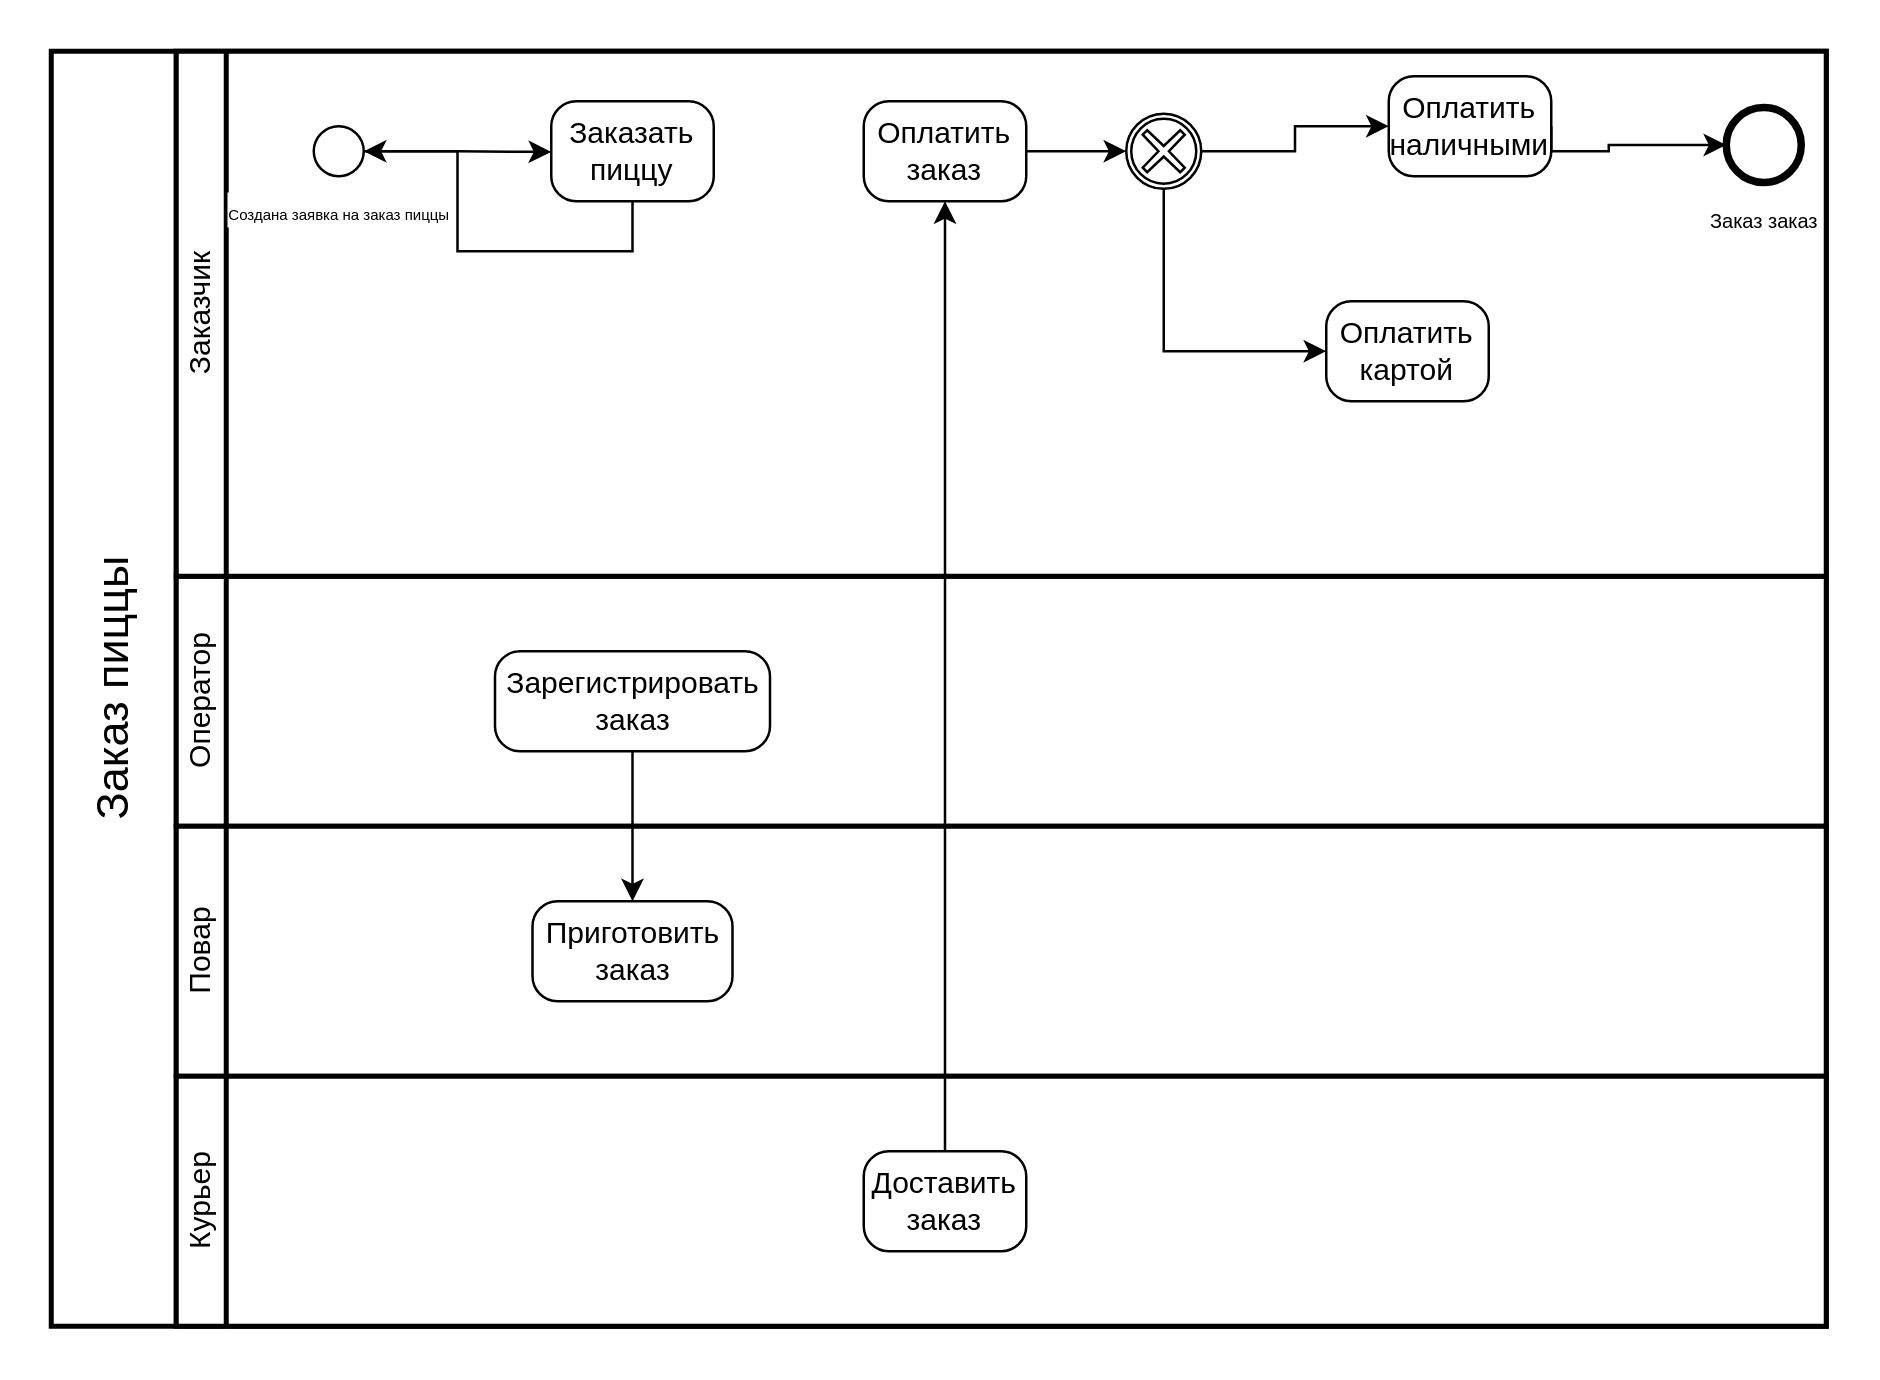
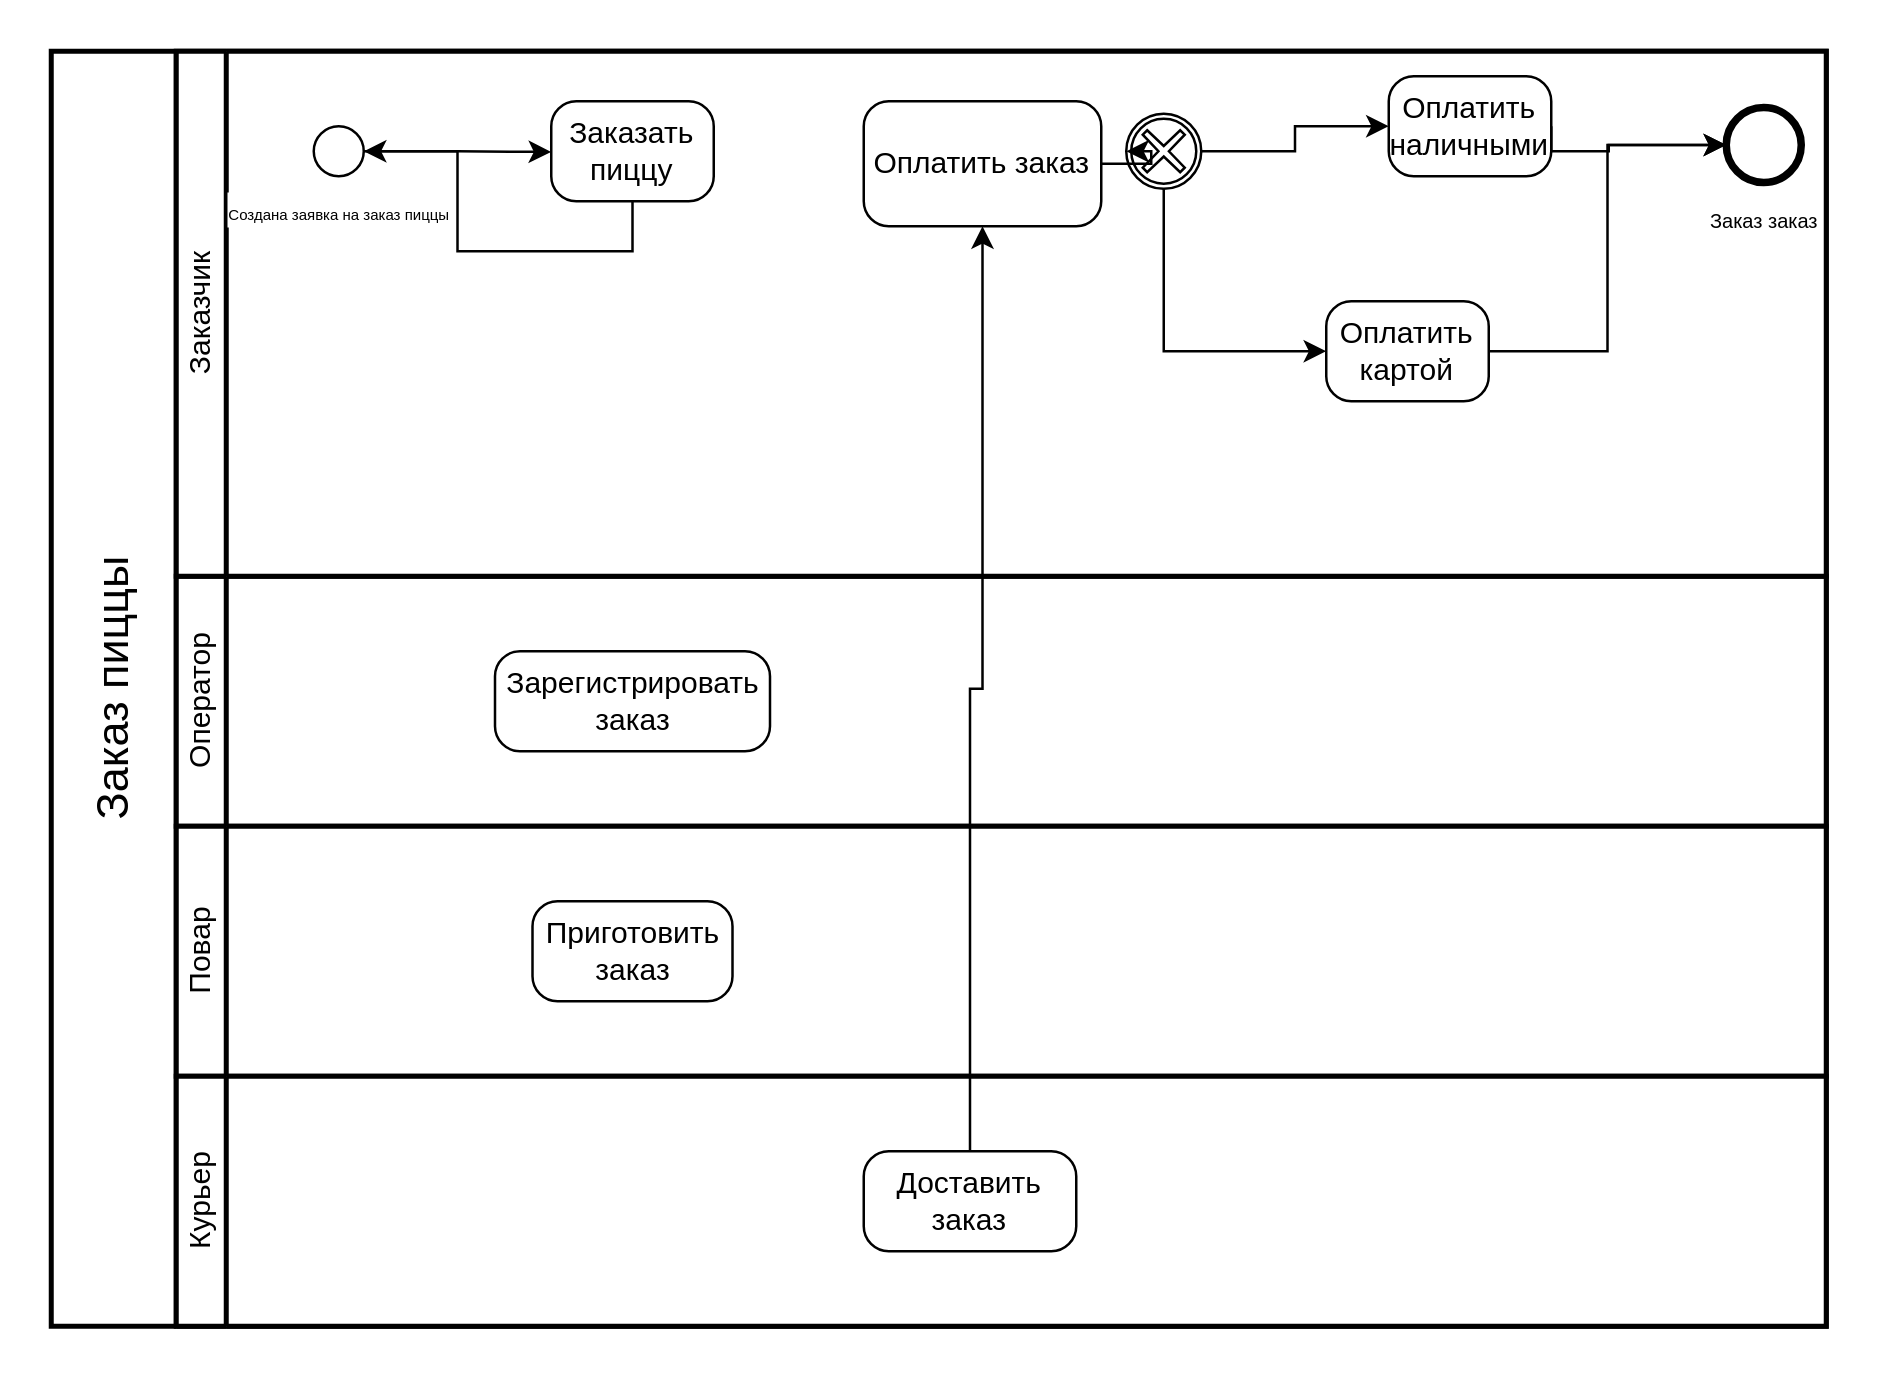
  <mxCell id="0" />
  <mxCell id="1" parent="0" />
  <mxCell id="2" value="&lt;font style=&quot;font-size: 18px;&quot;&gt;Заказ пиццы&lt;/font&gt;" style="swimlane;html=1;startSize=50;fontStyle=0;collapsible=0;horizontal=0;swimlaneLine=1;swimlaneFillColor=#ffffff;strokeWidth=2;whiteSpace=wrap;" vertex="1" parent="1"><mxGeometry x="20" y="20" width="710" height="510" as="geometry" /></mxCell>
  <mxCell id="3" value="Оператор" style="swimlane;html=1;startSize=20;fontStyle=0;collapsible=0;horizontal=0;swimlaneLine=1;swimlaneFillColor=#ffffff;strokeWidth=2;whiteSpace=wrap;" vertex="1" parent="2"><mxGeometry x="50" y="210" width="660" height="100" as="geometry" /></mxCell>
  <mxCell id="4" value="Зарегистрировать заказ" style="points=[[0.25,0,0],[0.5,0,0],[0.75,0,0],[1,0.25,0],[1,0.5,0],[1,0.75,0],[0.75,1,0],[0.5,1,0],[0.25,1,0],[0,0.75,0],[0,0.5,0],[0,0.25,0]];shape=mxgraph.bpmn.task;whiteSpace=wrap;rectStyle=rounded;size=10;html=1;container=1;expand=0;collapsible=0;taskMarker=abstract;" vertex="1" parent="3"><mxGeometry x="127.5" y="30" width="110" height="40" as="geometry" /></mxCell>
  <mxCell id="5" value="Заказчик" style="swimlane;html=1;startSize=20;fontStyle=0;collapsible=0;horizontal=0;swimlaneLine=1;swimlaneFillColor=#ffffff;strokeWidth=2;whiteSpace=wrap;" vertex="1" parent="2"><mxGeometry x="50" width="660" height="210" as="geometry" /></mxCell>
  <mxCell id="6" value="&lt;font style=&quot;font-size: 8px;&quot;&gt;Заказ заказ&lt;/font&gt;" style="points=[[0.145,0.145,0],[0.5,0,0],[0.855,0.145,0],[1,0.5,0],[0.855,0.855,0],[0.5,1,0],[0.145,0.855,0],[0,0.5,0]];shape=mxgraph.bpmn.event;html=1;verticalLabelPosition=bottom;labelBackgroundColor=#ffffff;verticalAlign=top;align=center;perimeter=ellipsePerimeter;outlineConnect=0;aspect=fixed;outline=end;symbol=terminate2;" vertex="1" parent="5"><mxGeometry x="620" y="22.5" width="30" height="30" as="geometry" /></mxCell>
  <mxCell id="7" value="Заказать пиццу" style="points=[[0.25,0,0],[0.5,0,0],[0.75,0,0],[1,0.25,0],[1,0.5,0],[1,0.75,0],[0.75,1,0],[0.5,1,0],[0.25,1,0],[0,0.75,0],[0,0.5,0],[0,0.25,0]];shape=mxgraph.bpmn.task;whiteSpace=wrap;rectStyle=rounded;size=10;html=1;container=1;expand=0;collapsible=0;taskMarker=abstract;" vertex="1" parent="5"><mxGeometry x="150" y="20" width="65" height="40" as="geometry" /></mxCell>
- <mxCell id="8" value="Оплатить заказ" style="points=[[0.25,0,0],[0.5,0,0],[0.75,0,0],[1,0.25,0],[1,0.5,0],[1,0.75,0],[0.75,1,0],[0.5,1,0],[0.25,1,0],[0,0.75,0],[0,0.5,0],[0,0.25,0]];shape=mxgraph.bpmn.task;whiteSpace=wrap;rectStyle=rounded;size=10;html=1;container=1;expand=0;collapsible=0;taskMarker=abstract;" vertex="1" parent="5"><mxGeometry x="275" y="20" width="65" height="40" as="geometry" /></mxCell>
+ <mxCell id="8" value="Оплатить заказ" style="points=[[0.25,0,0],[0.5,0,0],[0.75,0,0],[1,0.25,0],[1,0.5,0],[1,0.75,0],[0.75,1,0],[0.5,1,0],[0.25,1,0],[0,0.75,0],[0,0.5,0],[0,0.25,0]];shape=mxgraph.bpmn.task;whiteSpace=wrap;rectStyle=rounded;size=10;html=1;container=1;expand=0;collapsible=0;taskMarker=abstract;" vertex="1" parent="5"><mxGeometry x="275" y="20" width="95" height="50" as="geometry" /></mxCell>
  <mxCell id="9" value="" style="points=[[0.145,0.145,0],[0.5,0,0],[0.855,0.145,0],[1,0.5,0],[0.855,0.855,0],[0.5,1,0],[0.145,0.855,0],[0,0.5,0]];shape=mxgraph.bpmn.event;html=1;verticalLabelPosition=bottom;labelBackgroundColor=#ffffff;verticalAlign=top;align=center;perimeter=ellipsePerimeter;outlineConnect=0;aspect=fixed;outline=boundInt;symbol=cancel;" vertex="1" parent="5"><mxGeometry x="380" y="25" width="30" height="30" as="geometry" /></mxCell>
  <mxCell id="10" style="edgeStyle=orthogonalEdgeStyle;rounded=0;orthogonalLoop=1;jettySize=auto;html=1;entryX=0;entryY=0.5;entryDx=0;entryDy=0;entryPerimeter=0;" edge="1" parent="5" source="8" target="9"><mxGeometry relative="1" as="geometry" /></mxCell>
  <mxCell id="11" style="edgeStyle=orthogonalEdgeStyle;rounded=0;orthogonalLoop=1;jettySize=auto;html=1;exitX=1;exitY=0.5;exitDx=0;exitDy=0;exitPerimeter=0;entryX=0;entryY=0.5;entryDx=0;entryDy=0;entryPerimeter=0;" edge="1" parent="5" source="12" target="6"><mxGeometry relative="1" as="geometry"><mxPoint x="620" y="40" as="targetPoint" /><Array as="points"><mxPoint x="573" y="40" /><mxPoint x="573" y="38" /></Array></mxGeometry></mxCell>
  <mxCell id="12" value="Оплатить наличными" style="points=[[0.25,0,0],[0.5,0,0],[0.75,0,0],[1,0.25,0],[1,0.5,0],[1,0.75,0],[0.75,1,0],[0.5,1,0],[0.25,1,0],[0,0.75,0],[0,0.5,0],[0,0.25,0]];shape=mxgraph.bpmn.task;whiteSpace=wrap;rectStyle=rounded;size=10;html=1;container=1;expand=0;collapsible=0;taskMarker=abstract;" vertex="1" parent="5"><mxGeometry x="485" y="10" width="65" height="40" as="geometry" /></mxCell>
  <mxCell id="13" style="edgeStyle=orthogonalEdgeStyle;rounded=0;orthogonalLoop=1;jettySize=auto;html=1;exitX=1;exitY=0.5;exitDx=0;exitDy=0;exitPerimeter=0;entryX=0;entryY=0.5;entryDx=0;entryDy=0;entryPerimeter=0;" edge="1" parent="5" source="9" target="12"><mxGeometry relative="1" as="geometry" /></mxCell>
  <mxCell id="14" value="Оплатить картой" style="points=[[0.25,0,0],[0.5,0,0],[0.75,0,0],[1,0.25,0],[1,0.5,0],[1,0.75,0],[0.75,1,0],[0.5,1,0],[0.25,1,0],[0,0.75,0],[0,0.5,0],[0,0.25,0]];shape=mxgraph.bpmn.task;whiteSpace=wrap;rectStyle=rounded;size=10;html=1;container=1;expand=0;collapsible=0;taskMarker=abstract;" vertex="1" parent="5"><mxGeometry x="460" y="100" width="65" height="40" as="geometry" /></mxCell>
  <mxCell id="15" style="edgeStyle=orthogonalEdgeStyle;rounded=0;orthogonalLoop=1;jettySize=auto;html=1;exitX=0.5;exitY=1;exitDx=0;exitDy=0;exitPerimeter=0;entryX=0;entryY=0.5;entryDx=0;entryDy=0;entryPerimeter=0;" edge="1" parent="5" source="9" target="14"><mxGeometry relative="1" as="geometry" /></mxCell>
+ <mxCell id="16" style="edgeStyle=orthogonalEdgeStyle;rounded=0;orthogonalLoop=1;jettySize=auto;html=1;exitX=1;exitY=0.5;exitDx=0;exitDy=0;exitPerimeter=0;entryX=0;entryY=0.5;entryDx=0;entryDy=0;entryPerimeter=0;" edge="1" parent="5" source="14" target="6"><mxGeometry relative="1" as="geometry" /></mxCell>
  <mxCell id="17" style="edgeStyle=orthogonalEdgeStyle;rounded=0;orthogonalLoop=1;jettySize=auto;html=1;exitX=1;exitY=0.5;exitDx=0;exitDy=0;exitPerimeter=0;" edge="1" parent="5" source="18"><mxGeometry relative="1" as="geometry"><mxPoint x="150" y="40.286" as="targetPoint" /></mxGeometry></mxCell>
  <mxCell id="18" value="&lt;font style=&quot;font-size: 6px;&quot;&gt;Создана заявка на заказ пиццы&lt;/font&gt;" style="points=[[0.145,0.145,0],[0.5,0,0],[0.855,0.145,0],[1,0.5,0],[0.855,0.855,0],[0.5,1,0],[0.145,0.855,0],[0,0.5,0]];shape=mxgraph.bpmn.event;html=1;verticalLabelPosition=bottom;labelBackgroundColor=#ffffff;verticalAlign=top;align=center;perimeter=ellipsePerimeter;outlineConnect=0;aspect=fixed;outline=standard;symbol=general;" vertex="1" parent="5"><mxGeometry x="55" y="30" width="20" height="20" as="geometry" /></mxCell>
  <mxCell id="19" value="Повар" style="swimlane;html=1;startSize=20;fontStyle=0;collapsible=0;horizontal=0;swimlaneLine=1;swimlaneFillColor=#ffffff;strokeWidth=2;whiteSpace=wrap;" vertex="1" parent="2"><mxGeometry x="50" y="310" width="660" height="100" as="geometry" /></mxCell>
  <mxCell id="20" value="Приготовить заказ" style="points=[[0.25,0,0],[0.5,0,0],[0.75,0,0],[1,0.25,0],[1,0.5,0],[1,0.75,0],[0.75,1,0],[0.5,1,0],[0.25,1,0],[0,0.75,0],[0,0.5,0],[0,0.25,0]];shape=mxgraph.bpmn.task;whiteSpace=wrap;rectStyle=rounded;size=10;html=1;container=1;expand=0;collapsible=0;taskMarker=abstract;" vertex="1" parent="19"><mxGeometry x="142.5" y="30" width="80" height="40" as="geometry" /></mxCell>
  <mxCell id="21" value="Курьер" style="swimlane;html=1;startSize=20;fontStyle=0;collapsible=0;horizontal=0;swimlaneLine=1;swimlaneFillColor=#ffffff;strokeWidth=2;whiteSpace=wrap;" vertex="1" parent="2"><mxGeometry x="50" y="410" width="660" height="100" as="geometry" /></mxCell>
- <mxCell id="22" value="Доставить заказ" style="points=[[0.25,0,0],[0.5,0,0],[0.75,0,0],[1,0.25,0],[1,0.5,0],[1,0.75,0],[0.75,1,0],[0.5,1,0],[0.25,1,0],[0,0.75,0],[0,0.5,0],[0,0.25,0]];shape=mxgraph.bpmn.task;whiteSpace=wrap;rectStyle=rounded;size=10;html=1;container=1;expand=0;collapsible=0;taskMarker=abstract;" vertex="1" parent="21"><mxGeometry x="275" y="30" width="65" height="40" as="geometry" /></mxCell>
+ <mxCell id="22" value="Доставить заказ" style="points=[[0.25,0,0],[0.5,0,0],[0.75,0,0],[1,0.25,0],[1,0.5,0],[1,0.75,0],[0.75,1,0],[0.5,1,0],[0.25,1,0],[0,0.75,0],[0,0.5,0],[0,0.25,0]];shape=mxgraph.bpmn.task;whiteSpace=wrap;rectStyle=rounded;size=10;html=1;container=1;expand=0;collapsible=0;taskMarker=abstract;" vertex="1" parent="21"><mxGeometry x="275" y="30" width="85" height="40" as="geometry" /></mxCell>
  <mxCell id="23" style="edgeStyle=orthogonalEdgeStyle;rounded=0;orthogonalLoop=1;jettySize=auto;html=1;exitX=0.5;exitY=1;exitDx=0;exitDy=0;exitPerimeter=0;" edge="1" parent="2" source="7" target="18"><mxGeometry relative="1" as="geometry" /></mxCell>
- <mxCell id="24" style="edgeStyle=orthogonalEdgeStyle;rounded=0;orthogonalLoop=1;jettySize=auto;html=1;exitX=0.5;exitY=1;exitDx=0;exitDy=0;exitPerimeter=0;entryX=0.5;entryY=0;entryDx=0;entryDy=0;entryPerimeter=0;" edge="1" parent="2" source="4" target="20"><mxGeometry relative="1" as="geometry" /></mxCell>
  <mxCell id="25" style="edgeStyle=orthogonalEdgeStyle;rounded=0;orthogonalLoop=1;jettySize=auto;html=1;exitX=0.5;exitY=0;exitDx=0;exitDy=0;exitPerimeter=0;entryX=0.5;entryY=1;entryDx=0;entryDy=0;entryPerimeter=0;" edge="1" parent="2" source="22" target="8"><mxGeometry relative="1" as="geometry" /></mxCell>
